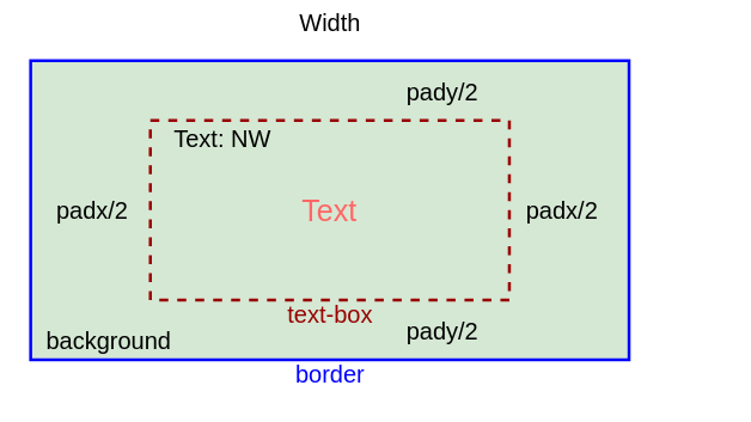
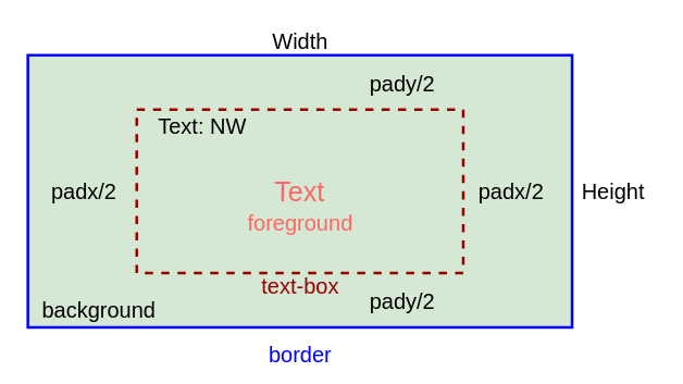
  <mxCell id="0" />
  <mxCell id="1" parent="0" />
  <mxCell id="2" value="" style="rounded=0;whiteSpace=wrap;html=1;fillColor=#d5e8d4;fontSize=20;strokeColor=#0000FF;strokeWidth=2;" vertex="1" parent="1"><mxGeometry x="20" y="40" width="400" height="200" as="geometry" /></mxCell>
  <mxCell id="3" value="Text" style="rounded=0;whiteSpace=wrap;html=1;fillColor=none;fontSize=20;fontColor=#FF6666;dashed=1;strokeColor=#990000;strokeWidth=2;" vertex="1" parent="1"><mxGeometry x="100" y="80" width="240" height="120" as="geometry" /></mxCell>
  <mxCell id="4" value="text-box" style="text;html=1;align=center;verticalAlign=middle;resizable=0;points=[];autosize=1;fontSize=16;fontColor=#990000;" vertex="1" parent="1"><mxGeometry x="185" y="200" width="70" height="20" as="geometry" /></mxCell>
- <mxCell id="5" value="border" style="text;html=1;align=center;verticalAlign=middle;resizable=0;points=[];autosize=1;fontSize=16;fontColor=#0000FF;" vertex="1" parent="1"><mxGeometry x="190" y="240" width="60" height="20" as="geometry" /></mxCell>
+ <mxCell id="5" value="border" style="text;html=1;align=center;verticalAlign=middle;resizable=0;points=[];autosize=1;fontSize=16;fontColor=#0000FF;" vertex="1" parent="1"><mxGeometry x="190" y="250" width="60" height="20" as="geometry" /></mxCell>
  <mxCell id="6" value="padx/2" style="text;html=1;align=center;verticalAlign=middle;resizable=0;points=[];autosize=1;fontSize=16;" vertex="1" parent="1"><mxGeometry x="32" y="128.5" width="58" height="23" as="geometry" /></mxCell>
  <mxCell id="7" value="pady/2" style="text;html=1;align=center;verticalAlign=middle;resizable=0;points=[];autosize=1;fontSize=16;" vertex="1" parent="1"><mxGeometry x="266" y="49" width="58" height="23" as="geometry" /></mxCell>
  <mxCell id="8" value="pady/2" style="text;html=1;align=center;verticalAlign=middle;resizable=0;points=[];autosize=1;fontSize=16;" vertex="1" parent="1"><mxGeometry x="266" y="209" width="58" height="23" as="geometry" /></mxCell>
- <mxCell id="10" value="Width" style="text;html=1;align=center;verticalAlign=middle;resizable=0;points=[];autosize=1;fontSize=16;" vertex="1" parent="1"><mxGeometry x="190" y="5" width="60" height="20" as="geometry" /></mxCell>
+ <mxCell id="9" value="Height" style="text;html=1;align=center;verticalAlign=middle;resizable=0;points=[];autosize=1;fontSize=16;" vertex="1" parent="1"><mxGeometry x="420" y="130" width="60" height="20" as="geometry" /></mxCell>
+ <mxCell id="10" value="Width" style="text;html=1;align=center;verticalAlign=middle;resizable=0;points=[];autosize=1;fontSize=16;" vertex="1" parent="1"><mxGeometry x="190" y="20" width="60" height="20" as="geometry" /></mxCell>
+ <mxCell id="11" value="foreground" style="text;html=1;align=center;verticalAlign=middle;resizable=0;points=[];autosize=1;fontSize=16;fontColor=#FF6666;" vertex="1" parent="1"><mxGeometry x="175" y="153" width="90" height="20" as="geometry" /></mxCell>
  <mxCell id="12" value="background" style="text;html=1;align=center;verticalAlign=middle;resizable=0;points=[];autosize=1;fontSize=16;fillColor=#d5e8d4;" vertex="1" parent="1"><mxGeometry x="22" y="217" width="100" height="20" as="geometry" /></mxCell>
  <mxCell id="13" value="Text: NW" style="text;html=1;align=center;verticalAlign=middle;resizable=0;points=[];autosize=1;fontSize=16;" vertex="1" parent="1"><mxGeometry x="100" y="80" width="96" height="23" as="geometry" /></mxCell>
  <mxCell id="14" value="padx/2" style="text;html=1;align=center;verticalAlign=middle;resizable=0;points=[];autosize=1;fontSize=16;" vertex="1" parent="1"><mxGeometry x="346" y="128.5" width="58" height="23" as="geometry" /></mxCell>
